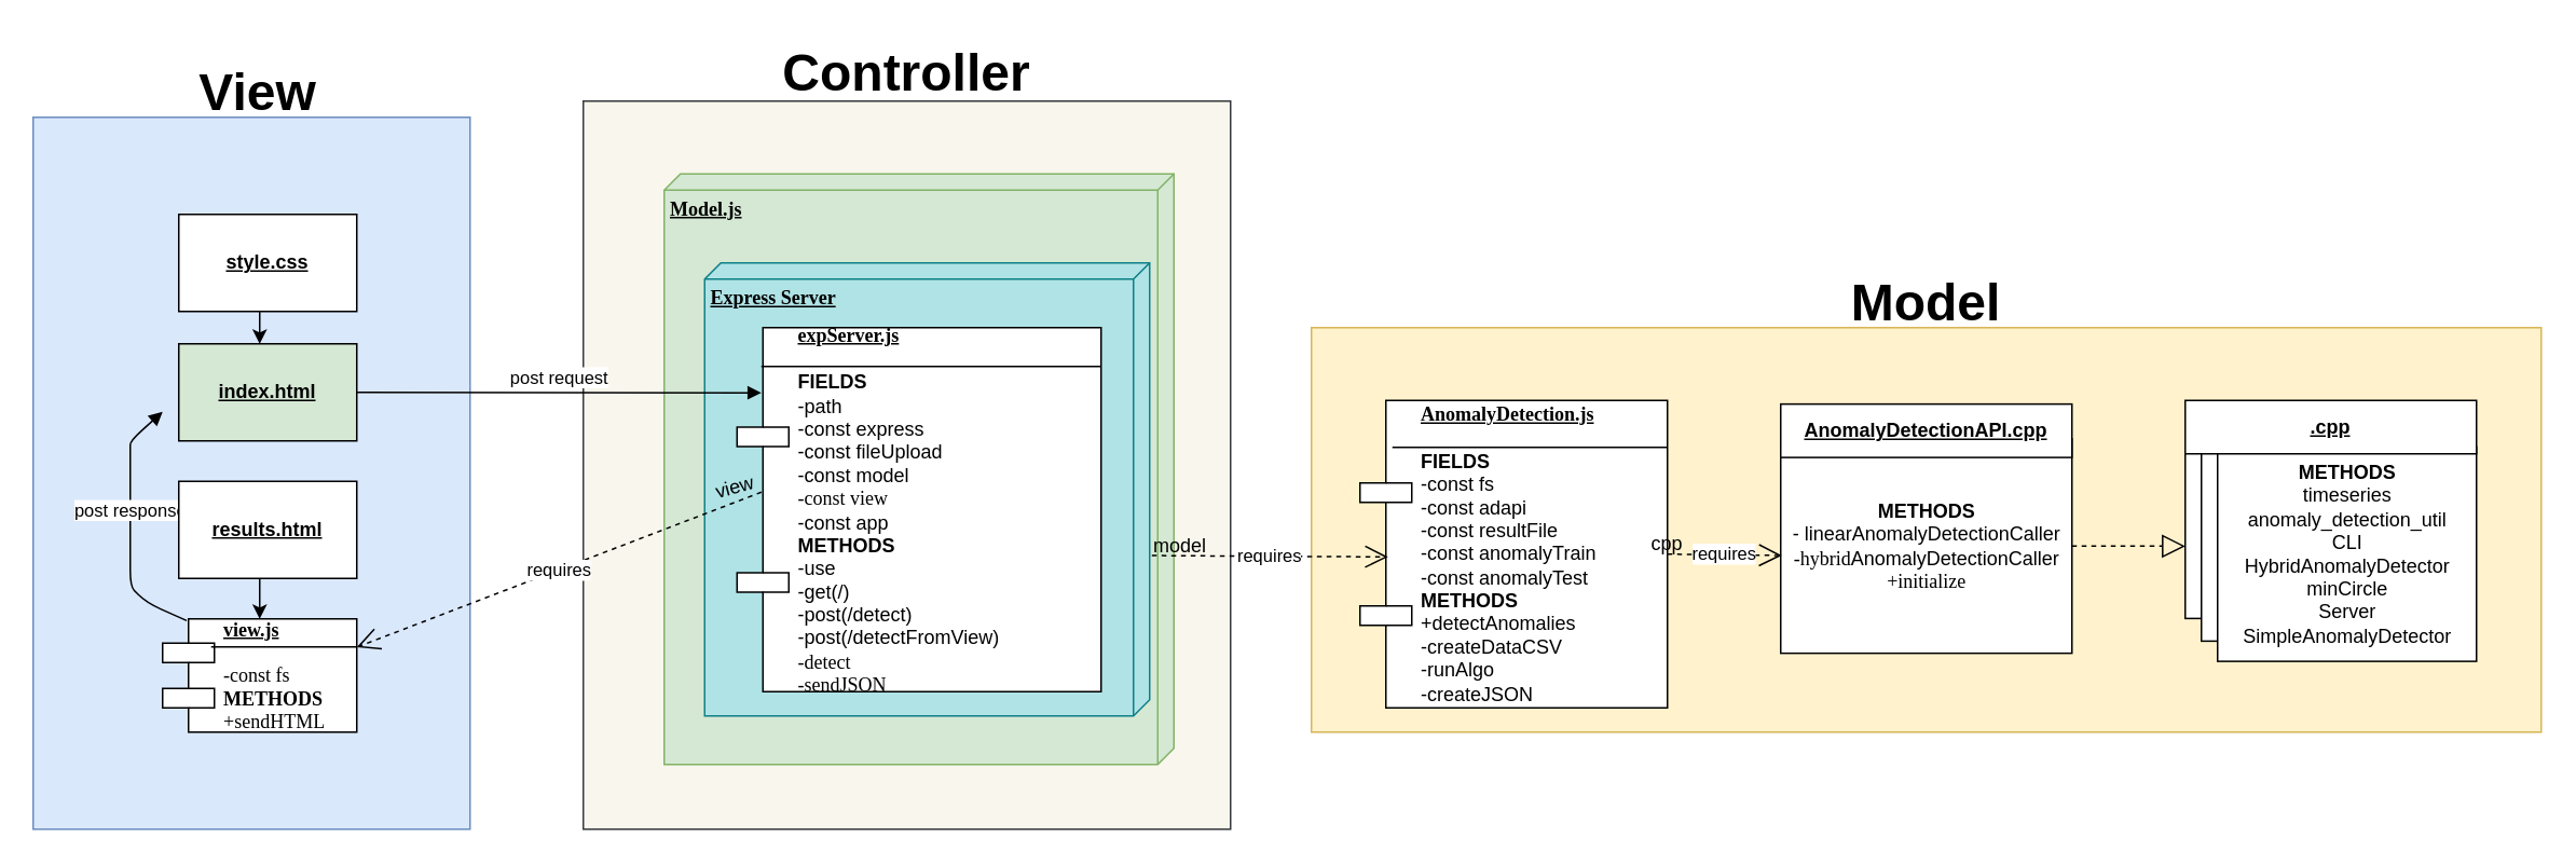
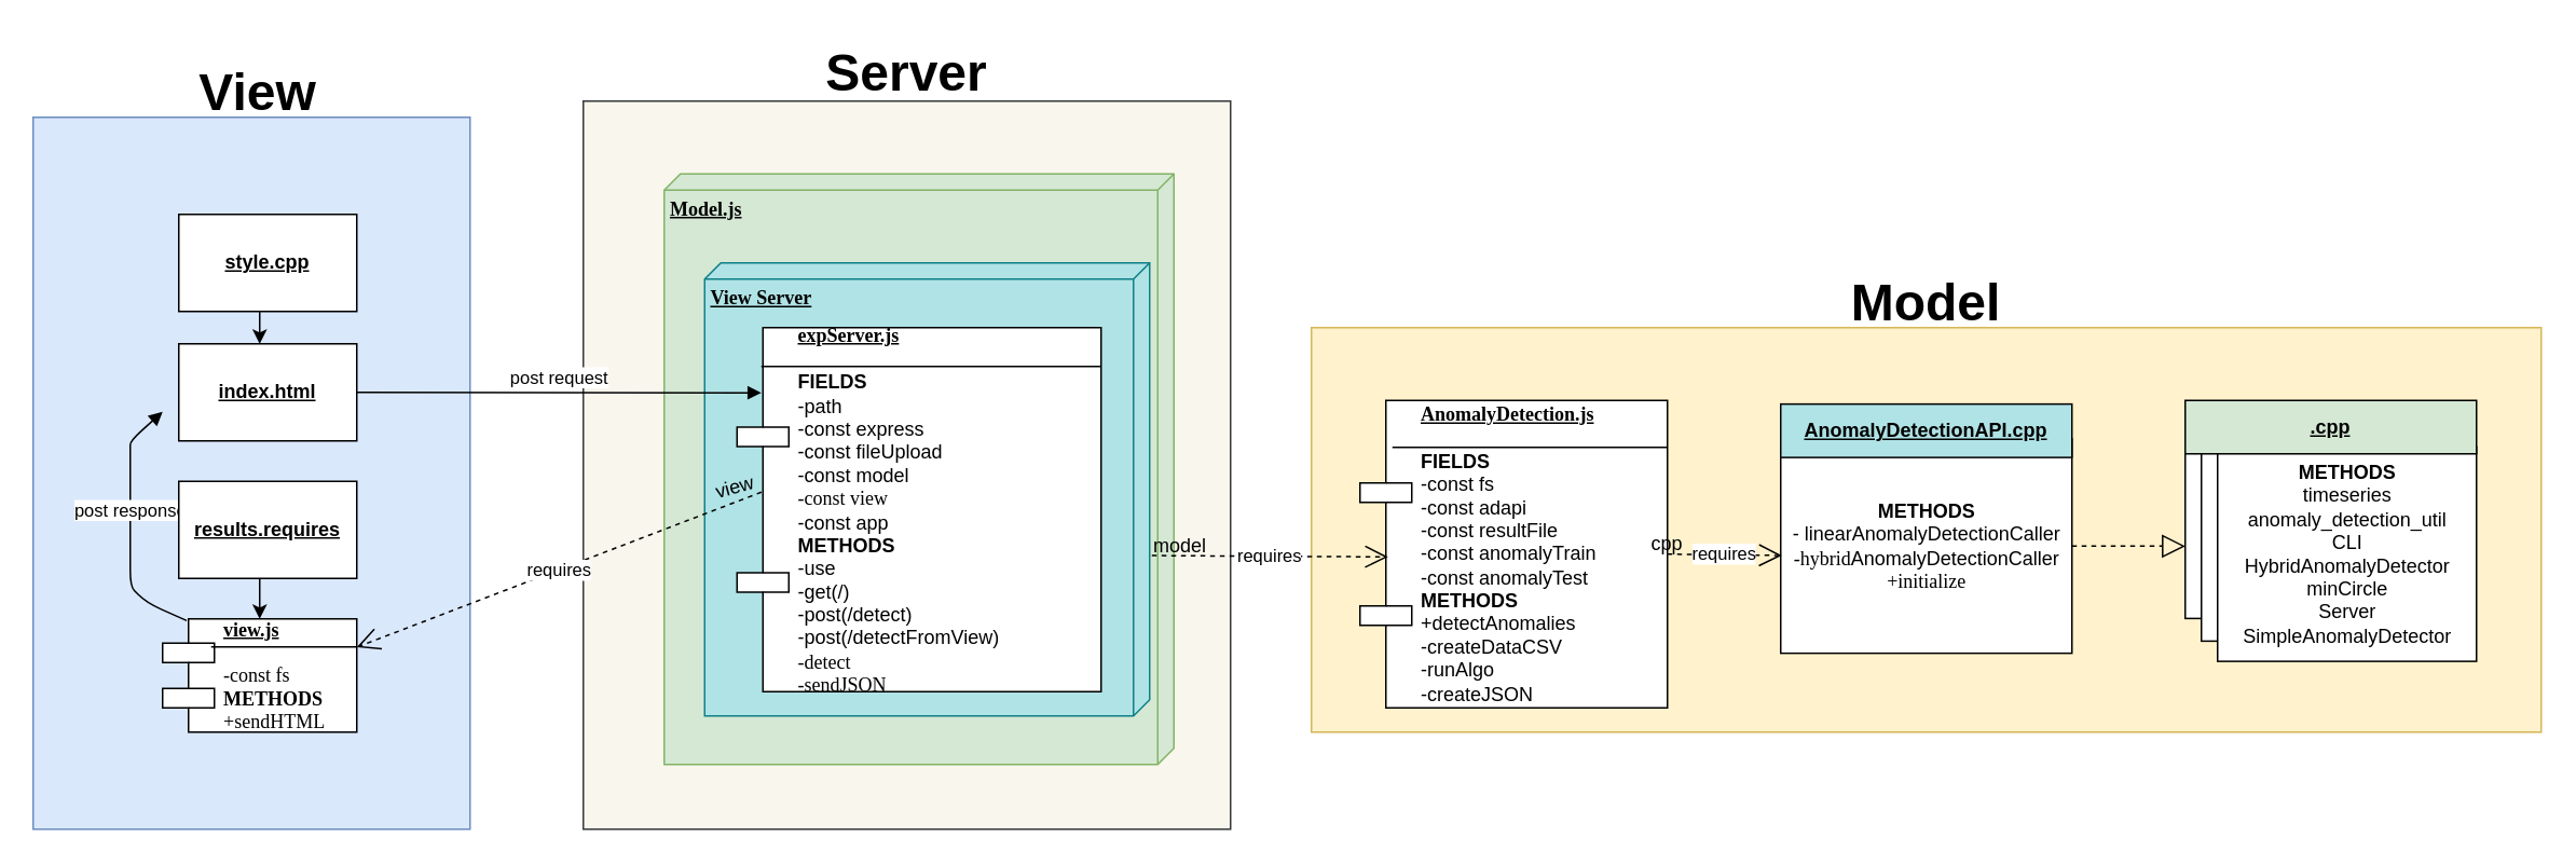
  <mxCell id="0" />
  <mxCell id="1" parent="0" />
  <mxCell id="2" value="" style="rounded=0;whiteSpace=wrap;html=1;fontSize=11;labelBackgroundColor=none;labelBorderColor=none;strokeColor=#6c8ebf;fillColor=#dae8fc;" parent="1" vertex="1"><mxGeometry x="20" y="72" width="270" height="440" as="geometry" /></mxCell>
  <mxCell id="3" value="" style="rounded=0;whiteSpace=wrap;html=1;fontSize=11;labelBackgroundColor=none;labelBorderColor=none;strokeColor=#36393d;fillColor=#f9f7ed;" parent="1" vertex="1"><mxGeometry x="360" y="62" width="400" height="450" as="geometry" /></mxCell>
  <mxCell id="4" value="&lt;b&gt;Model.js&lt;/b&gt;" style="verticalAlign=top;align=left;spacingTop=8;spacingLeft=2;spacingRight=12;shape=cube;size=10;direction=south;fontStyle=4;html=1;rounded=0;shadow=0;comic=0;labelBackgroundColor=none;strokeWidth=1;fontFamily=Verdana;fontSize=12;fillColor=#d5e8d4;strokeColor=#82b366;" parent="1" vertex="1"><mxGeometry x="410" y="107" width="315" height="365" as="geometry" /></mxCell>
  <mxCell id="5" value="" style="rounded=0;whiteSpace=wrap;html=1;fontSize=11;labelBackgroundColor=none;labelBorderColor=none;strokeColor=#d6b656;fillColor=#fff2cc;" parent="1" vertex="1"><mxGeometry x="810" y="202" width="760" height="250" as="geometry" /></mxCell>
- <mxCell id="6" value="&lt;b&gt;Express Server&lt;/b&gt;" style="verticalAlign=top;align=left;spacingTop=8;spacingLeft=2;spacingRight=12;shape=cube;size=10;direction=south;fontStyle=4;html=1;rounded=0;shadow=0;comic=0;labelBackgroundColor=none;strokeWidth=1;fontFamily=Verdana;fontSize=12;fillColor=#b0e3e6;strokeColor=#0e8088;" parent="1" vertex="1"><mxGeometry x="435" y="162" width="275" height="280" as="geometry" /></mxCell>
+ <mxCell id="6" value="&lt;b&gt;View Server&lt;/b&gt;" style="verticalAlign=top;align=left;spacingTop=8;spacingLeft=2;spacingRight=12;shape=cube;size=10;direction=south;fontStyle=4;html=1;rounded=0;shadow=0;comic=0;labelBackgroundColor=none;strokeWidth=1;fontFamily=Verdana;fontSize=12;fillColor=#b0e3e6;strokeColor=#0e8088;" parent="1" vertex="1"><mxGeometry x="435" y="162" width="275" height="280" as="geometry" /></mxCell>
  <mxCell id="7" value="&lt;u style=&quot;font-weight: bold&quot;&gt;AnomalyDetection.js&lt;/u&gt;&lt;br&gt;&lt;b style=&quot;font-family: &amp;#34;helvetica&amp;#34; ; text-align: center&quot;&gt;&lt;br&gt;FIELDS&lt;/b&gt;&lt;br style=&quot;font-family: &amp;#34;helvetica&amp;#34; ; text-align: center&quot;&gt;&lt;span style=&quot;font-family: &amp;#34;helvetica&amp;#34; ; text-align: center&quot;&gt;-const fs&lt;/span&gt;&lt;br style=&quot;font-family: &amp;#34;helvetica&amp;#34; ; text-align: center&quot;&gt;&lt;span style=&quot;font-family: &amp;#34;helvetica&amp;#34; ; text-align: center&quot;&gt;-const adapi&lt;/span&gt;&lt;br style=&quot;font-family: &amp;#34;helvetica&amp;#34; ; text-align: center&quot;&gt;&lt;span style=&quot;font-family: &amp;#34;helvetica&amp;#34; ; text-align: center&quot;&gt;-const resultFile&lt;/span&gt;&lt;br style=&quot;font-family: &amp;#34;helvetica&amp;#34; ; text-align: center&quot;&gt;&lt;span style=&quot;font-family: &amp;#34;helvetica&amp;#34; ; text-align: center&quot;&gt;-const anomalyTrain&lt;/span&gt;&lt;br style=&quot;font-family: &amp;#34;helvetica&amp;#34; ; text-align: center&quot;&gt;&lt;span style=&quot;font-family: &amp;#34;helvetica&amp;#34; ; text-align: center&quot;&gt;-const anomalyTest&lt;/span&gt;&lt;br style=&quot;font-family: &amp;#34;helvetica&amp;#34; ; text-align: center&quot;&gt;&lt;b style=&quot;font-family: &amp;#34;helvetica&amp;#34; ; text-align: center&quot;&gt;METHODS&lt;br&gt;&lt;/b&gt;&lt;span style=&quot;font-family: &amp;#34;helvetica&amp;#34; ; text-align: center&quot;&gt;+detectAnomalies&lt;/span&gt;&lt;br style=&quot;font-family: &amp;#34;helvetica&amp;#34; ; text-align: center&quot;&gt;&lt;span style=&quot;font-family: &amp;#34;helvetica&amp;#34; ; text-align: center&quot;&gt;-createDataCSV&lt;/span&gt;&lt;br style=&quot;font-family: &amp;#34;helvetica&amp;#34; ; text-align: center&quot;&gt;&lt;span style=&quot;font-family: &amp;#34;helvetica&amp;#34; ; text-align: center&quot;&gt;-runAlgo&lt;/span&gt;&lt;br style=&quot;font-family: &amp;#34;helvetica&amp;#34; ; text-align: center&quot;&gt;&lt;span style=&quot;font-family: &amp;#34;helvetica&amp;#34; ; text-align: center&quot;&gt;-createJSON&lt;/span&gt;" style="shape=component;align=left;spacingLeft=36;rounded=0;shadow=0;comic=0;labelBackgroundColor=none;strokeWidth=1;fontFamily=Verdana;fontSize=12;html=1;" parent="1" vertex="1"><mxGeometry x="840" y="247" width="190" height="190" as="geometry" /></mxCell>
  <mxCell id="8" value="&lt;b&gt;&lt;u&gt;expServer.js&lt;br&gt;&lt;/u&gt;&lt;/b&gt;&lt;b style=&quot;font-family: &amp;#34;helvetica&amp;#34; ; text-align: center&quot;&gt;&lt;br&gt;FIELDS&lt;/b&gt;&lt;br style=&quot;font-family: &amp;#34;helvetica&amp;#34; ; text-align: center&quot;&gt;&lt;span style=&quot;font-family: &amp;#34;helvetica&amp;#34; ; text-align: center&quot;&gt;-path&lt;/span&gt;&lt;br style=&quot;font-family: &amp;#34;helvetica&amp;#34; ; text-align: center&quot;&gt;&lt;span style=&quot;font-family: &amp;#34;helvetica&amp;#34; ; text-align: center&quot;&gt;-const express&lt;/span&gt;&lt;br style=&quot;font-family: &amp;#34;helvetica&amp;#34; ; text-align: center&quot;&gt;&lt;span style=&quot;font-family: &amp;#34;helvetica&amp;#34; ; text-align: center&quot;&gt;-const fileUpload&lt;/span&gt;&lt;br style=&quot;font-family: &amp;#34;helvetica&amp;#34; ; text-align: center&quot;&gt;&lt;span style=&quot;font-family: &amp;#34;helvetica&amp;#34; ; text-align: center&quot;&gt;-const model&lt;br&gt;&lt;/span&gt;-const view&lt;br style=&quot;font-family: &amp;#34;helvetica&amp;#34; ; text-align: center&quot;&gt;&lt;span style=&quot;font-family: &amp;#34;helvetica&amp;#34; ; text-align: center&quot;&gt;-const app&lt;/span&gt;&lt;br style=&quot;font-family: &amp;#34;helvetica&amp;#34; ; text-align: center&quot;&gt;&lt;b style=&quot;font-family: &amp;#34;helvetica&amp;#34; ; text-align: center&quot;&gt;METHODS&lt;br&gt;&lt;/b&gt;&lt;span style=&quot;font-family: &amp;#34;helvetica&amp;#34; ; text-align: center&quot;&gt;-use&lt;/span&gt;&lt;br style=&quot;font-family: &amp;#34;helvetica&amp;#34; ; text-align: center&quot;&gt;&lt;span style=&quot;font-family: &amp;#34;helvetica&amp;#34; ; text-align: center&quot;&gt;-get(/)&lt;/span&gt;&lt;br style=&quot;font-family: &amp;#34;helvetica&amp;#34; ; text-align: center&quot;&gt;&lt;span style=&quot;font-family: &amp;#34;helvetica&amp;#34; ; text-align: center&quot;&gt;-post(/detect)&lt;br&gt;-post(/detectFromView)&lt;br&gt;&lt;/span&gt;-detect&lt;br&gt;-sendJSON" style="shape=component;align=left;spacingLeft=36;rounded=0;shadow=0;comic=0;labelBackgroundColor=none;strokeWidth=1;fontFamily=Verdana;fontSize=12;html=1;" parent="1" vertex="1"><mxGeometry x="455" y="202" width="225" height="225" as="geometry" /></mxCell>
  <mxCell id="9" value="&lt;font style=&quot;font-size: 32px;&quot;&gt;&lt;b style=&quot;font-size: 32px;&quot;&gt;Model&lt;/b&gt;&lt;/font&gt;" style="text;html=1;strokeColor=none;align=center;verticalAlign=middle;whiteSpace=wrap;rounded=0;labelBackgroundColor=none;fontSize=32;fontColor=#000000;" parent="1" vertex="1"><mxGeometry x="1130" y="162" width="120" height="50" as="geometry" /></mxCell>
- <mxCell id="10" value="&lt;b&gt;Controller&lt;/b&gt;" style="text;html=1;strokeColor=none;align=center;verticalAlign=middle;whiteSpace=wrap;rounded=0;labelBackgroundColor=none;fontSize=32;fontColor=#000000;" parent="1" vertex="1"><mxGeometry x="470" y="20" width="180" height="50" as="geometry" /></mxCell>
+ <mxCell id="10" value="&lt;b&gt;Server&lt;/b&gt;" style="text;html=1;strokeColor=none;align=center;verticalAlign=middle;whiteSpace=wrap;rounded=0;labelBackgroundColor=none;fontSize=32;fontColor=#000000;" parent="1" vertex="1"><mxGeometry x="470" y="20" width="180" height="50" as="geometry" /></mxCell>
  <mxCell id="11" value="&lt;font style=&quot;font-size: 32px&quot;&gt;&lt;b style=&quot;font-size: 32px&quot;&gt;View&lt;/b&gt;&lt;/font&gt;" style="text;html=1;strokeColor=none;align=center;verticalAlign=middle;whiteSpace=wrap;rounded=0;labelBackgroundColor=none;fontSize=32;fontColor=#000000;" parent="1" vertex="1"><mxGeometry x="69" y="32" width="180" height="50" as="geometry" /></mxCell>
  <mxCell id="12" style="edgeStyle=orthogonalEdgeStyle;rounded=0;orthogonalLoop=1;jettySize=auto;html=1;exitX=0.5;exitY=1;exitDx=0;exitDy=0;" parent="1" source="3" target="3" edge="1"><mxGeometry relative="1" as="geometry" /></mxCell>
  <mxCell id="13" value="&lt;b style=&quot;font-family: &amp;#34;helvetica&amp;#34;&quot;&gt;METHODS&lt;/b&gt;&lt;br style=&quot;font-family: &amp;#34;helvetica&amp;#34;&quot;&gt;&lt;font face=&quot;helvetica&quot;&gt;- linearAnomalyDetectionCaller&lt;br&gt;&lt;/font&gt;-hybrid&lt;span style=&quot;font-family: &amp;#34;helvetica&amp;#34;&quot;&gt;AnomalyDetectionCaller&lt;br&gt;&lt;/span&gt;+initialize" style="html=1;rounded=0;shadow=0;comic=0;labelBackgroundColor=none;strokeWidth=1;fontFamily=Verdana;fontSize=12;align=center;" parent="1" vertex="1"><mxGeometry x="1100" y="270.75" width="180" height="132.5" as="geometry" /></mxCell>
  <mxCell id="14" value="" style="html=1;rounded=0;shadow=0;comic=0;labelBackgroundColor=none;strokeWidth=1;fontFamily=Verdana;fontSize=12;align=center;" parent="1" vertex="1"><mxGeometry x="1350" y="249.25" width="160" height="132.5" as="geometry" /></mxCell>
  <mxCell id="15" value="" style="html=1;rounded=0;shadow=0;comic=0;labelBackgroundColor=none;strokeWidth=1;fontFamily=Verdana;fontSize=12;align=center;" parent="1" vertex="1"><mxGeometry x="1360" y="263.25" width="160" height="132.5" as="geometry" /></mxCell>
  <mxCell id="16" value="&lt;b style=&quot;font-family: &amp;#34;helvetica&amp;#34;&quot;&gt;METHODS&lt;/b&gt;&lt;br style=&quot;font-family: &amp;#34;helvetica&amp;#34;&quot;&gt;&lt;span style=&quot;font-family: &amp;#34;helvetica&amp;#34;&quot;&gt;timeseries&lt;/span&gt;&lt;br style=&quot;font-family: &amp;#34;helvetica&amp;#34;&quot;&gt;&lt;span style=&quot;font-family: &amp;#34;helvetica&amp;#34;&quot;&gt;anomaly_detection_util&lt;/span&gt;&lt;br style=&quot;font-family: &amp;#34;helvetica&amp;#34;&quot;&gt;&lt;span style=&quot;font-family: &amp;#34;helvetica&amp;#34;&quot;&gt;CLI&lt;/span&gt;&lt;br style=&quot;font-family: &amp;#34;helvetica&amp;#34;&quot;&gt;&lt;span style=&quot;font-family: &amp;#34;helvetica&amp;#34;&quot;&gt;HybridAnomalyDetector&lt;/span&gt;&lt;br style=&quot;font-family: &amp;#34;helvetica&amp;#34;&quot;&gt;&lt;span style=&quot;font-family: &amp;#34;helvetica&amp;#34;&quot;&gt;minCircle&lt;/span&gt;&lt;br style=&quot;font-family: &amp;#34;helvetica&amp;#34;&quot;&gt;&lt;span style=&quot;font-family: &amp;#34;helvetica&amp;#34;&quot;&gt;Server&lt;/span&gt;&lt;br style=&quot;font-family: &amp;#34;helvetica&amp;#34;&quot;&gt;&lt;span style=&quot;font-family: &amp;#34;helvetica&amp;#34;&quot;&gt;SimpleAnomalyDetector&lt;/span&gt;" style="html=1;rounded=0;shadow=0;comic=0;labelBackgroundColor=none;strokeWidth=1;fontFamily=Verdana;fontSize=12;align=center;" parent="1" vertex="1"><mxGeometry x="1370" y="275.75" width="160" height="132.5" as="geometry" /></mxCell>
- <mxCell id="17" value="&lt;b&gt;&lt;u&gt;.cpp&lt;/u&gt;&lt;/b&gt;" style="rounded=0;whiteSpace=wrap;html=1;" parent="1" vertex="1"><mxGeometry x="1350" y="247" width="180" height="33" as="geometry" /></mxCell>
+ <mxCell id="17" value="&lt;b&gt;&lt;u&gt;.cpp&lt;/u&gt;&lt;/b&gt;" style="rounded=0;whiteSpace=wrap;html=1;fillColor=#d5e8d4;" parent="1" vertex="1"><mxGeometry x="1350" y="247" width="180" height="33" as="geometry" /></mxCell>
  <mxCell id="18" value="requires" style="endArrow=open;endSize=12;dashed=1;html=1;exitX=1;exitY=0.5;exitDx=0;exitDy=0;entryX=0.004;entryY=0.544;entryDx=0;entryDy=0;entryPerimeter=0;" parent="1" source="7" target="13" edge="1"><mxGeometry width="160" relative="1" as="geometry"><mxPoint x="1050" y="352" as="sourcePoint" /><mxPoint x="1210" y="352" as="targetPoint" /></mxGeometry></mxCell>
  <mxCell id="19" value="" style="endArrow=block;dashed=1;endFill=0;endSize=12;html=1;entryX=0.001;entryY=0.663;entryDx=0;entryDy=0;entryPerimeter=0;exitX=1;exitY=0.5;exitDx=0;exitDy=0;" parent="1" source="13" target="14" edge="1"><mxGeometry width="160" relative="1" as="geometry"><mxPoint x="1280" y="512" as="sourcePoint" /><mxPoint x="1440" y="512" as="targetPoint" /></mxGeometry></mxCell>
  <mxCell id="20" value="requires" style="endArrow=open;endSize=12;dashed=1;html=1;exitX=0.646;exitY=-0.005;exitDx=0;exitDy=0;exitPerimeter=0;entryX=0.091;entryY=0.509;entryDx=0;entryDy=0;entryPerimeter=0;" parent="1" source="6" target="7" edge="1"><mxGeometry width="160" relative="1" as="geometry"><mxPoint x="780" y="292" as="sourcePoint" /><mxPoint x="780" y="315" as="targetPoint" /></mxGeometry></mxCell>
  <mxCell id="21" value="requires" style="endArrow=open;endSize=12;dashed=1;html=1;exitX=0.067;exitY=0.452;exitDx=0;exitDy=0;exitPerimeter=0;entryX=1;entryY=0.25;entryDx=0;entryDy=0;" parent="1" source="8" target="22" edge="1"><mxGeometry width="160" relative="1" as="geometry"><mxPoint x="435" y="338.77" as="sourcePoint" /><mxPoint x="292.885" y="330.22" as="targetPoint" /></mxGeometry></mxCell>
  <mxCell id="22" value="&lt;u style=&quot;font-weight: bold&quot;&gt;view.js&lt;br&gt;&lt;/u&gt;&lt;br&gt;-const fs&lt;br&gt;&lt;b&gt;METHODS&lt;/b&gt;&lt;br&gt;+sendHTML" style="shape=component;align=left;spacingLeft=36;rounded=0;shadow=0;comic=0;labelBackgroundColor=none;strokeWidth=1;fontFamily=Verdana;fontSize=12;html=1;" parent="1" vertex="1"><mxGeometry x="100" y="382" width="120" height="70" as="geometry" /></mxCell>
- <mxCell id="23" value="&lt;b&gt;&lt;u&gt;AnomalyDetectionAPI.cpp&lt;/u&gt;&lt;/b&gt;" style="rounded=0;whiteSpace=wrap;html=1;" parent="1" vertex="1"><mxGeometry x="1100" y="249.25" width="180" height="33" as="geometry" /></mxCell>
+ <mxCell id="23" value="&lt;b&gt;&lt;u&gt;AnomalyDetectionAPI.cpp&lt;/u&gt;&lt;/b&gt;" style="rounded=0;whiteSpace=wrap;html=1;fillColor=#b0e3e6;" parent="1" vertex="1"><mxGeometry x="1100" y="249.25" width="180" height="33" as="geometry" /></mxCell>
  <mxCell id="24" value="post request" style="html=1;verticalAlign=bottom;endArrow=block;exitX=1;exitY=0.5;exitDx=0;exitDy=0;entryX=0.067;entryY=0.179;entryDx=0;entryDy=0;entryPerimeter=0;" parent="1" target="8" edge="1"><mxGeometry width="80" relative="1" as="geometry"><mxPoint x="220" y="242" as="sourcePoint" /><mxPoint x="370" y="202" as="targetPoint" /></mxGeometry></mxCell>
  <mxCell id="25" value="post response" style="html=1;verticalAlign=bottom;endArrow=block;exitX=0.124;exitY=0.015;exitDx=0;exitDy=0;entryX=0;entryY=0.7;entryDx=0;entryDy=0;exitPerimeter=0;" parent="1" source="22" edge="1"><mxGeometry width="80" relative="1" as="geometry"><mxPoint x="340.075" y="562.275" as="sourcePoint" /><mxPoint x="100" y="254" as="targetPoint" /><Array as="points"><mxPoint x="90" y="372" /><mxPoint x="80" y="362" /><mxPoint x="80" y="282" /><mxPoint x="80" y="272" /></Array></mxGeometry></mxCell>
  <mxCell id="26" value="" style="endArrow=classic;html=1;entryX=0.5;entryY=0;entryDx=0;entryDy=0;exitX=0.5;exitY=1;exitDx=0;exitDy=0;" parent="1" target="22" edge="1"><mxGeometry width="50" height="50" relative="1" as="geometry"><mxPoint x="160" y="355.5" as="sourcePoint" /><mxPoint x="-120" y="342" as="targetPoint" /></mxGeometry></mxCell>
  <mxCell id="27" value="" style="endArrow=classic;html=1;entryX=0.5;entryY=0;entryDx=0;entryDy=0;exitX=0.5;exitY=1;exitDx=0;exitDy=0;" parent="1" edge="1"><mxGeometry width="50" height="50" relative="1" as="geometry"><mxPoint x="160" y="192" as="sourcePoint" /><mxPoint x="160" y="212" as="targetPoint" /></mxGeometry></mxCell>
  <mxCell id="28" value="model" style="text;html=1;strokeColor=none;fillColor=none;align=center;verticalAlign=middle;whiteSpace=wrap;rounded=0;" parent="1" vertex="1"><mxGeometry x="709" y="327" width="40" height="20" as="geometry" /></mxCell>
  <mxCell id="29" value="cpp" style="text;html=1;strokeColor=none;fillColor=none;align=center;verticalAlign=middle;whiteSpace=wrap;rounded=0;" parent="1" vertex="1"><mxGeometry x="1010" y="325.5" width="40" height="20" as="geometry" /></mxCell>
  <mxCell id="30" value="view" style="text;html=1;strokeColor=none;fillColor=none;align=center;verticalAlign=middle;whiteSpace=wrap;rounded=0;rotation=-15;" parent="1" vertex="1"><mxGeometry x="434" y="291" width="40" height="20" as="geometry" /></mxCell>
  <mxCell id="31" value="" style="line;strokeWidth=1;fillColor=none;align=left;verticalAlign=middle;spacingTop=-1;spacingLeft=3;spacingRight=3;rotatable=0;labelPosition=right;points=[];portConstraint=eastwest;" vertex="1" parent="1"><mxGeometry x="860" y="272" width="170" height="8" as="geometry" /></mxCell>
  <mxCell id="32" value="" style="line;strokeWidth=1;fillColor=none;align=left;verticalAlign=middle;spacingTop=-1;spacingLeft=3;spacingRight=3;rotatable=0;labelPosition=right;points=[];portConstraint=eastwest;" vertex="1" parent="1"><mxGeometry x="470" y="222" width="210" height="8" as="geometry" /></mxCell>
- <mxCell id="33" value="&lt;u&gt;&lt;b&gt;results.html&lt;/b&gt;&lt;/u&gt;" style="rounded=0;whiteSpace=wrap;html=1;" vertex="1" parent="1"><mxGeometry x="110" y="297" width="110" height="60" as="geometry" /></mxCell>
- <mxCell id="34" value="&lt;u&gt;&lt;b&gt;index.html&lt;/b&gt;&lt;/u&gt;" style="rounded=0;whiteSpace=wrap;html=1;fillColor=#d5e8d4;" vertex="1" parent="1"><mxGeometry x="110" y="212" width="110" height="60" as="geometry" /></mxCell>
- <mxCell id="35" value="&lt;u&gt;&lt;b&gt;style.css&lt;/b&gt;&lt;/u&gt;" style="rounded=0;whiteSpace=wrap;html=1;" vertex="1" parent="1"><mxGeometry x="110" y="132" width="110" height="60" as="geometry" /></mxCell>
+ <mxCell id="33" value="&lt;u&gt;&lt;b&gt;results.requires&lt;/b&gt;&lt;/u&gt;" style="rounded=0;whiteSpace=wrap;html=1;" vertex="1" parent="1"><mxGeometry x="110" y="297" width="110" height="60" as="geometry" /></mxCell>
+ <mxCell id="34" value="&lt;u&gt;&lt;b&gt;index.html&lt;/b&gt;&lt;/u&gt;" style="rounded=0;whiteSpace=wrap;html=1;" vertex="1" parent="1"><mxGeometry x="110" y="212" width="110" height="60" as="geometry" /></mxCell>
+ <mxCell id="35" value="&lt;u&gt;&lt;b&gt;style.cpp&lt;/b&gt;&lt;/u&gt;" style="rounded=0;whiteSpace=wrap;html=1;" vertex="1" parent="1"><mxGeometry x="110" y="132" width="110" height="60" as="geometry" /></mxCell>
  <mxCell id="36" value="" style="line;strokeWidth=1;fillColor=none;align=left;verticalAlign=middle;spacingTop=-1;spacingLeft=3;spacingRight=3;rotatable=0;labelPosition=right;points=[];portConstraint=eastwest;" vertex="1" parent="1"><mxGeometry x="130" y="395.25" width="90" height="8" as="geometry" /></mxCell>
